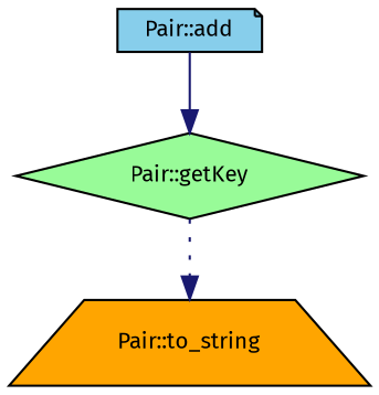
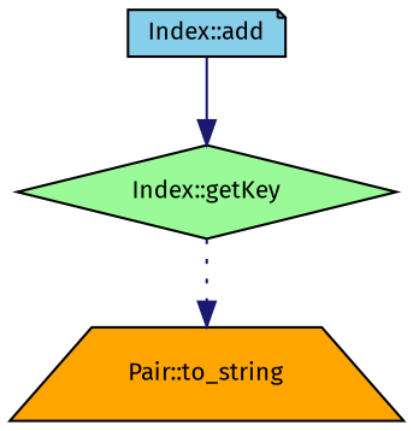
  digraph {
    fontname="Fira Sans"
    rankdir=TB
    node [color=black fontname="Fira Sans" fontsize=10 style=filled]
    edge [color=midnightblue fontname="Fira Sans" fontsize=10 labelfontname=Helvetica labelfontsize=10]
-   n1 [fillcolor=skyblue fontcolor=black height=0.2 label="Pair::add" shape=note width=0.4]
-   n2 [fillcolor=palegreen height=0.2 label="Pair::getKey" shape=diamond width=0.4]
+   n1 [fillcolor=skyblue fontcolor=black height=0.2 label="Index::add" shape=note width=0.4]
+   n2 [fillcolor=palegreen height=0.2 label="Index::getKey" shape=diamond width=0.4]
    n3 [fillcolor=orange height=0.2 label="Pair::to_string" shape=trapezium width=0.4]
    n1 -> n2 [style=solid]
    n2 -> n3 [style=dotted]
  }
